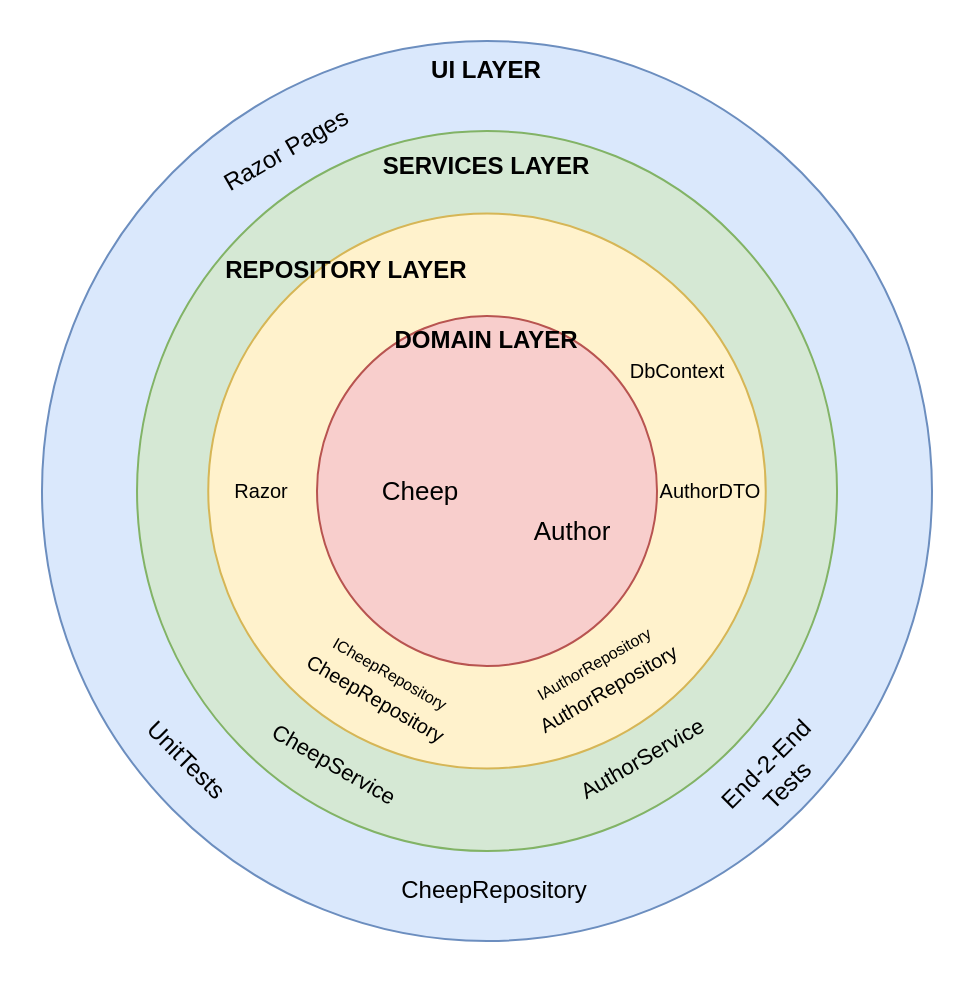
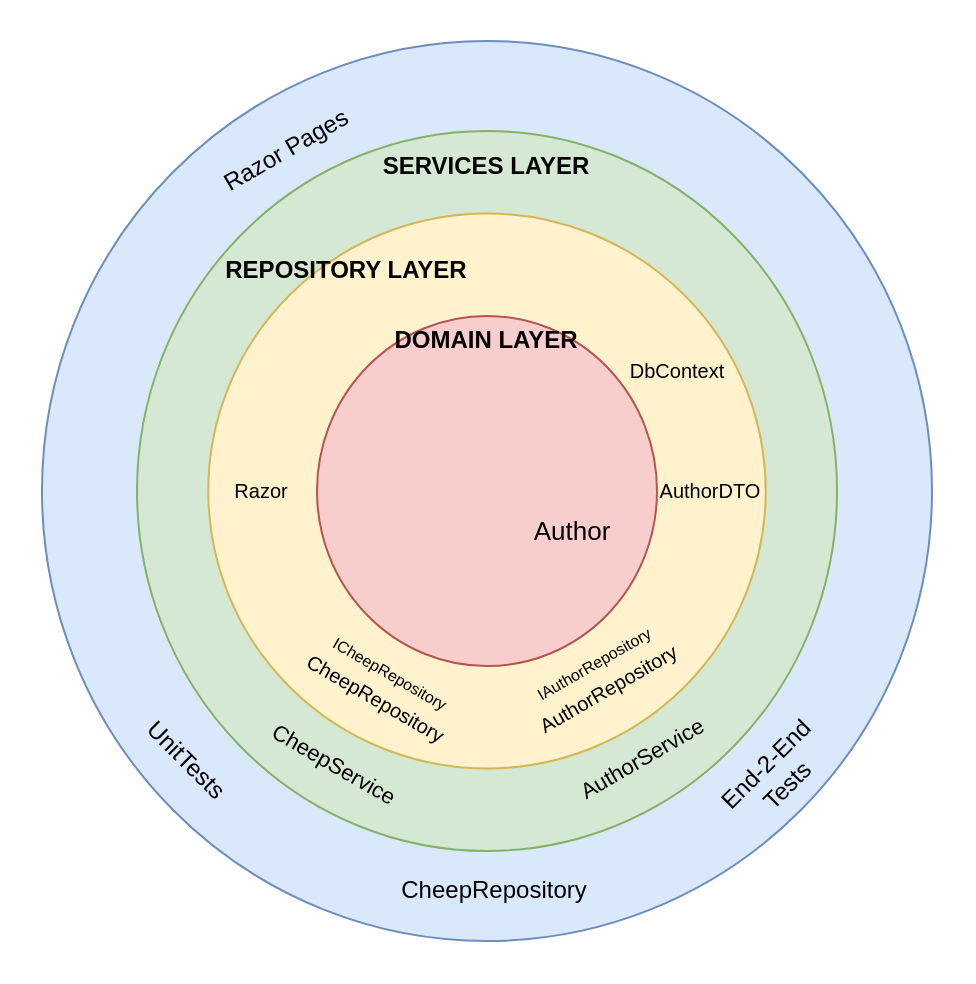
  <mxCell id="0" />
  <mxCell id="1" parent="0" />
  <mxCell id="2" value="" style="ellipse;whiteSpace=wrap;html=1;fillColor=#dae8fc;strokeColor=#6c8ebf;" parent="1" vertex="1"><mxGeometry x="20.5" y="20" width="445" height="450" as="geometry" /></mxCell>
  <mxCell id="3" value="" style="ellipse;whiteSpace=wrap;html=1;fillColor=#d5e8d4;strokeColor=#82b366;" parent="1" vertex="1"><mxGeometry x="68.01" y="65" width="350" height="360" as="geometry" /></mxCell>
  <mxCell id="4" value="" style="ellipse;whiteSpace=wrap;html=1;fillColor=#fff2cc;strokeColor=#d6b656;" parent="1" vertex="1"><mxGeometry x="103.63" y="106.25" width="278.75" height="277.5" as="geometry" /></mxCell>
  <mxCell id="5" value="" style="ellipse;whiteSpace=wrap;html=1;fillColor=#f8cecc;strokeColor=#b85450;" parent="1" vertex="1"><mxGeometry x="158" y="157.5" width="170" height="175" as="geometry" /></mxCell>
  <mxCell id="6" value="&lt;b&gt;DOMAIN LAYER&lt;/b&gt;" style="text;html=1;align=center;verticalAlign=middle;whiteSpace=wrap;rounded=0;" parent="1" vertex="1"><mxGeometry x="193" y="160" width="100" height="20" as="geometry" /></mxCell>
  <mxCell id="7" value="&lt;b style=&quot;&quot;&gt;REPOSITORY LAYER&lt;/b&gt;" style="text;html=1;align=center;verticalAlign=middle;whiteSpace=wrap;rounded=0;" parent="1" vertex="1"><mxGeometry x="110" y="120" width="126" height="30" as="geometry" /></mxCell>
  <mxCell id="8" value="&lt;b style=&quot;&quot;&gt;SERVICES LAYER&lt;/b&gt;" style="text;html=1;align=center;verticalAlign=middle;whiteSpace=wrap;rounded=0;" parent="1" vertex="1"><mxGeometry x="188" y="68" width="110" height="30" as="geometry" /></mxCell>
- <mxCell id="9" value="&lt;b&gt;UI LAYER&lt;/b&gt;" style="text;html=1;align=center;verticalAlign=middle;whiteSpace=wrap;rounded=0;" parent="1" vertex="1"><mxGeometry x="213" y="20" width="60" height="30" as="geometry" /></mxCell>
- <mxCell id="10" value="&lt;font style=&quot;font-size: 13px;&quot;&gt;Cheep&lt;/font&gt;" style="text;html=1;align=center;verticalAlign=middle;whiteSpace=wrap;rounded=0;" parent="1" vertex="1"><mxGeometry x="180" y="230" width="60" height="30" as="geometry" /></mxCell>
  <mxCell id="11" value="&lt;font style=&quot;font-size: 13px;&quot;&gt;Author&lt;/font&gt;" style="text;html=1;align=center;verticalAlign=middle;whiteSpace=wrap;rounded=0;" parent="1" vertex="1"><mxGeometry x="256" y="250" width="60" height="30" as="geometry" /></mxCell>
  <mxCell id="12" value="&lt;font style=&quot;font-size: 10px;&quot;&gt;Razor&lt;/font&gt;" style="text;html=1;align=center;verticalAlign=middle;whiteSpace=wrap;rounded=0;" parent="1" vertex="1"><mxGeometry x="85.63" y="230" width="89.37" height="30" as="geometry" /></mxCell>
  <mxCell id="13" value="&lt;font style=&quot;font-size: 10px;&quot;&gt;AuthorDTO&lt;/font&gt;" style="text;html=1;align=center;verticalAlign=middle;whiteSpace=wrap;rounded=0;" parent="1" vertex="1"><mxGeometry x="326.75" y="230" width="56.25" height="30" as="geometry" /></mxCell>
  <mxCell id="14" value="&lt;font style=&quot;font-size: 10px;&quot;&gt;DbContext&lt;/font&gt;" style="text;html=1;align=center;verticalAlign=middle;whiteSpace=wrap;rounded=0;" parent="1" vertex="1"><mxGeometry x="310" y="170" width="57" height="30" as="geometry" /></mxCell>
  <mxCell id="15" value="&lt;div style=&quot;&quot;&gt;&lt;font style=&quot;font-size: 10px;&quot;&gt;&lt;span style=&quot;font-size: 8px;&quot;&gt;ICheepRepository&lt;/span&gt;&lt;br&gt;&lt;/font&gt;&lt;/div&gt;&lt;div style=&quot;&quot;&gt;&lt;font style=&quot;font-size: 10px;&quot;&gt;CheepRepository&lt;/font&gt;&lt;/div&gt;" style="text;html=1;align=center;verticalAlign=middle;whiteSpace=wrap;rounded=0;rotation=30;" parent="1" vertex="1"><mxGeometry x="137" y="327" width="110" height="30" as="geometry" /></mxCell>
  <mxCell id="16" value="&lt;div style=&quot;&quot;&gt;&lt;span style=&quot;font-size: 8px;&quot;&gt;IAuthorRepository&lt;/span&gt;&lt;span style=&quot;background-color: initial;&quot;&gt;&lt;font style=&quot;font-size: 10px;&quot;&gt;&lt;br&gt;&lt;/font&gt;&lt;/span&gt;&lt;/div&gt;&lt;div style=&quot;&quot;&gt;&lt;span style=&quot;background-color: initial;&quot;&gt;&lt;font style=&quot;font-size: 10px;&quot;&gt;AuthorRepository&lt;/font&gt;&lt;/span&gt;&lt;br&gt;&lt;/div&gt;" style="text;html=1;align=center;verticalAlign=middle;whiteSpace=wrap;rounded=0;rotation=-30;" parent="1" vertex="1"><mxGeometry x="245" y="317" width="110" height="40" as="geometry" /></mxCell>
  <mxCell id="17" value="&lt;font style=&quot;font-size: 11px;&quot;&gt;CheepService&lt;/font&gt;" style="text;html=1;align=center;verticalAlign=middle;whiteSpace=wrap;rounded=0;rotation=30;" parent="1" vertex="1"><mxGeometry x="112" y="362" width="110" height="40" as="geometry" /></mxCell>
  <mxCell id="18" value="&lt;font style=&quot;font-size: 11px;&quot;&gt;AuthorService&lt;/font&gt;" style="text;html=1;align=center;verticalAlign=middle;whiteSpace=wrap;rounded=0;rotation=-30;" parent="1" vertex="1"><mxGeometry x="266" y="359" width="110" height="40" as="geometry" /></mxCell>
  <mxCell id="19" value="Razor Pages" style="text;html=1;align=center;verticalAlign=middle;whiteSpace=wrap;rounded=0;rotation=-30;" parent="1" vertex="1"><mxGeometry x="93" y="60" width="100" height="30" as="geometry" /></mxCell>
  <mxCell id="20" value="UnitTests" style="text;html=1;align=center;verticalAlign=middle;whiteSpace=wrap;rounded=0;rotation=45;" parent="1" vertex="1"><mxGeometry x="63" y="365" width="60" height="30" as="geometry" /></mxCell>
  <mxCell id="21" value="CheepRepository" style="text;html=1;align=center;verticalAlign=middle;whiteSpace=wrap;rounded=0;" parent="1" vertex="1"><mxGeometry x="197" y="430" width="100" height="30" as="geometry" /></mxCell>
  <mxCell id="22" value="End-2-End Tests" style="text;html=1;align=center;verticalAlign=middle;whiteSpace=wrap;rounded=0;rotation=-45;" parent="1" vertex="1"><mxGeometry x="358.01" y="372" width="60" height="30" as="geometry" /></mxCell>
